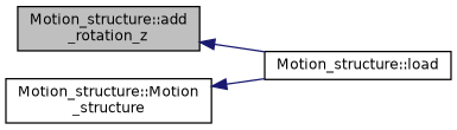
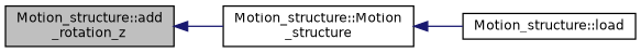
  digraph {
    rankdir=LR
    node [color=black fillcolor=white fontname=Helvetica fontsize=10 shape=record style=filled]
    edge [color=midnightblue dir=back fontname=Helvetica fontsize=10 labelfontname=Helvetica labelfontsize=10 style=solid]
    n1 [fillcolor=grey75 fontcolor=black height=0.2 label="Motion_structure::add\l_rotation_z" width=0.4]
    n2 [height=0.2 label="Motion_structure::load" width=0.4]
    n3 [height=0.2 label="Motion_structure::Motion\l_structure" width=0.4]
-   n1 -> n2
+   n1 -> n3
    n3 -> n2
  }
